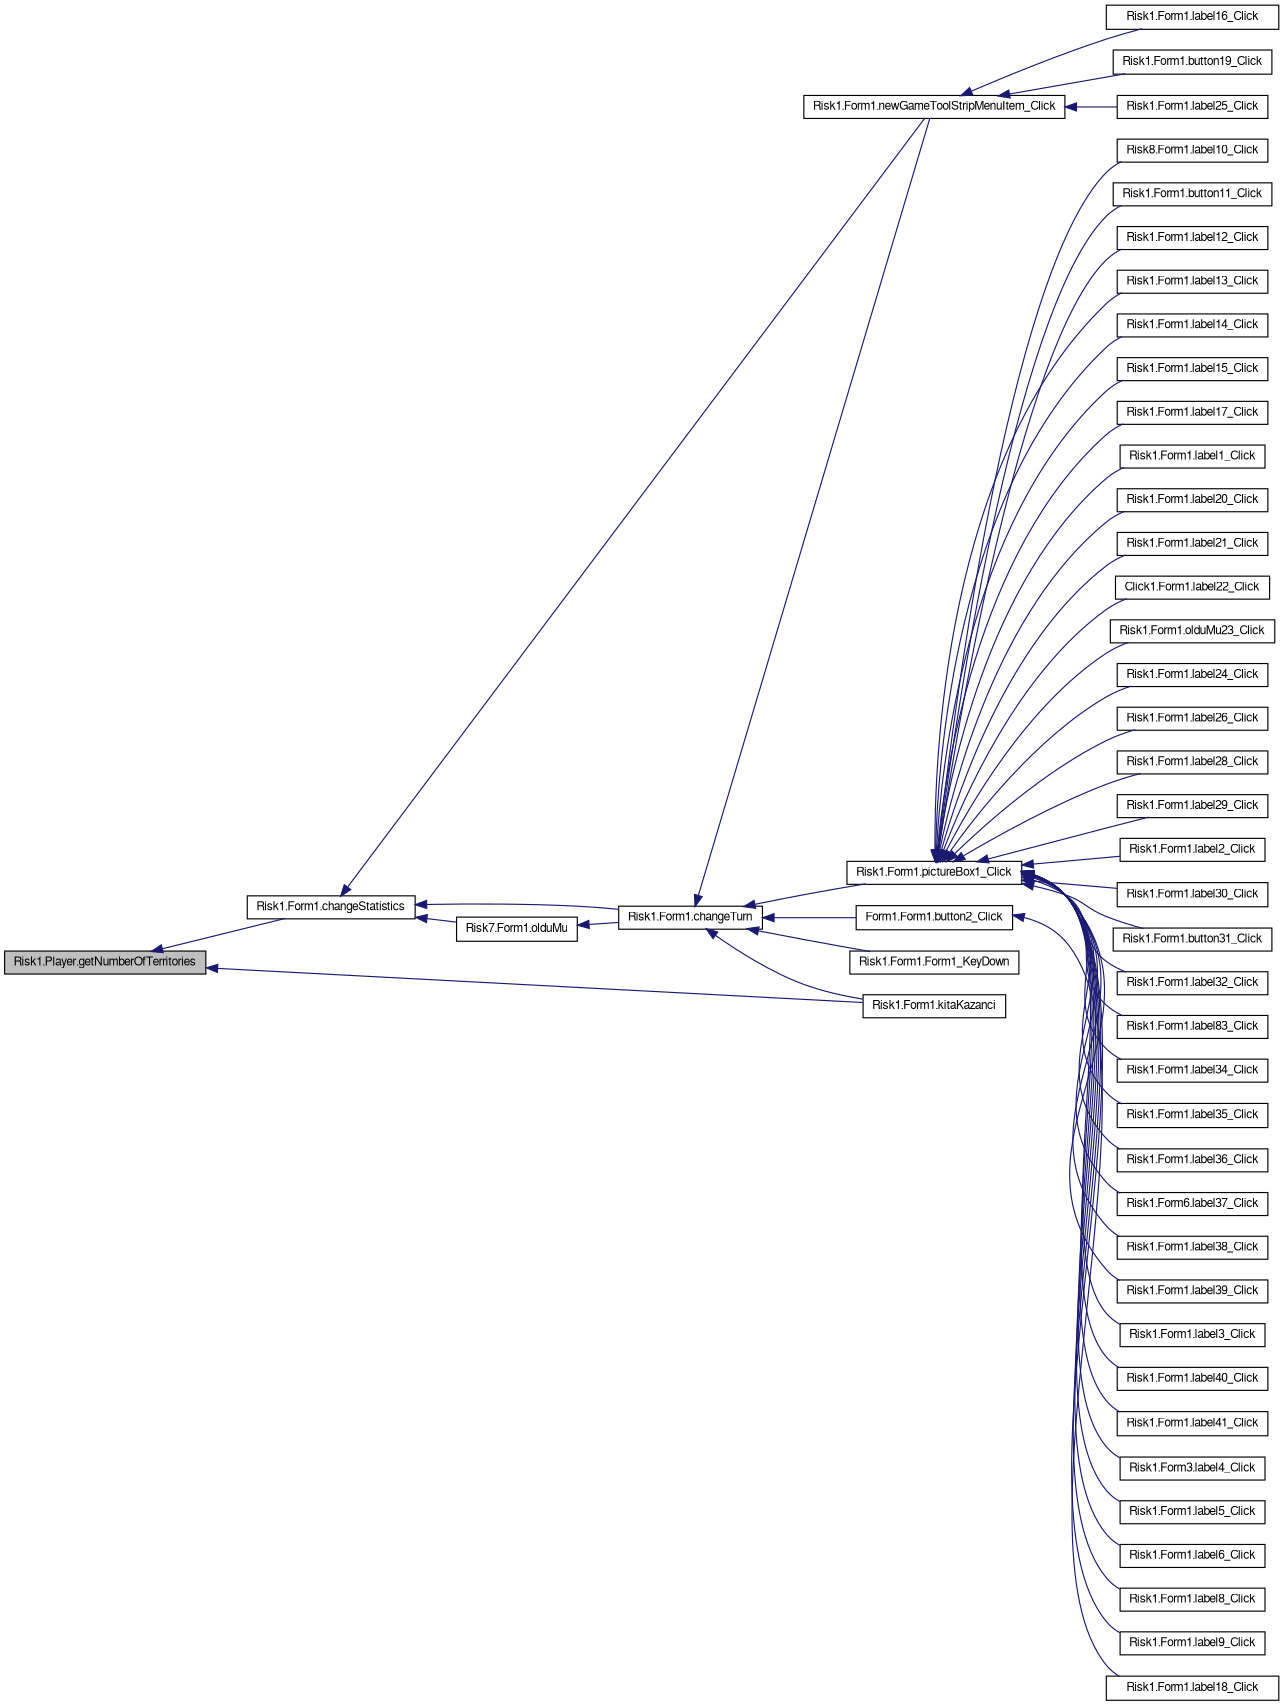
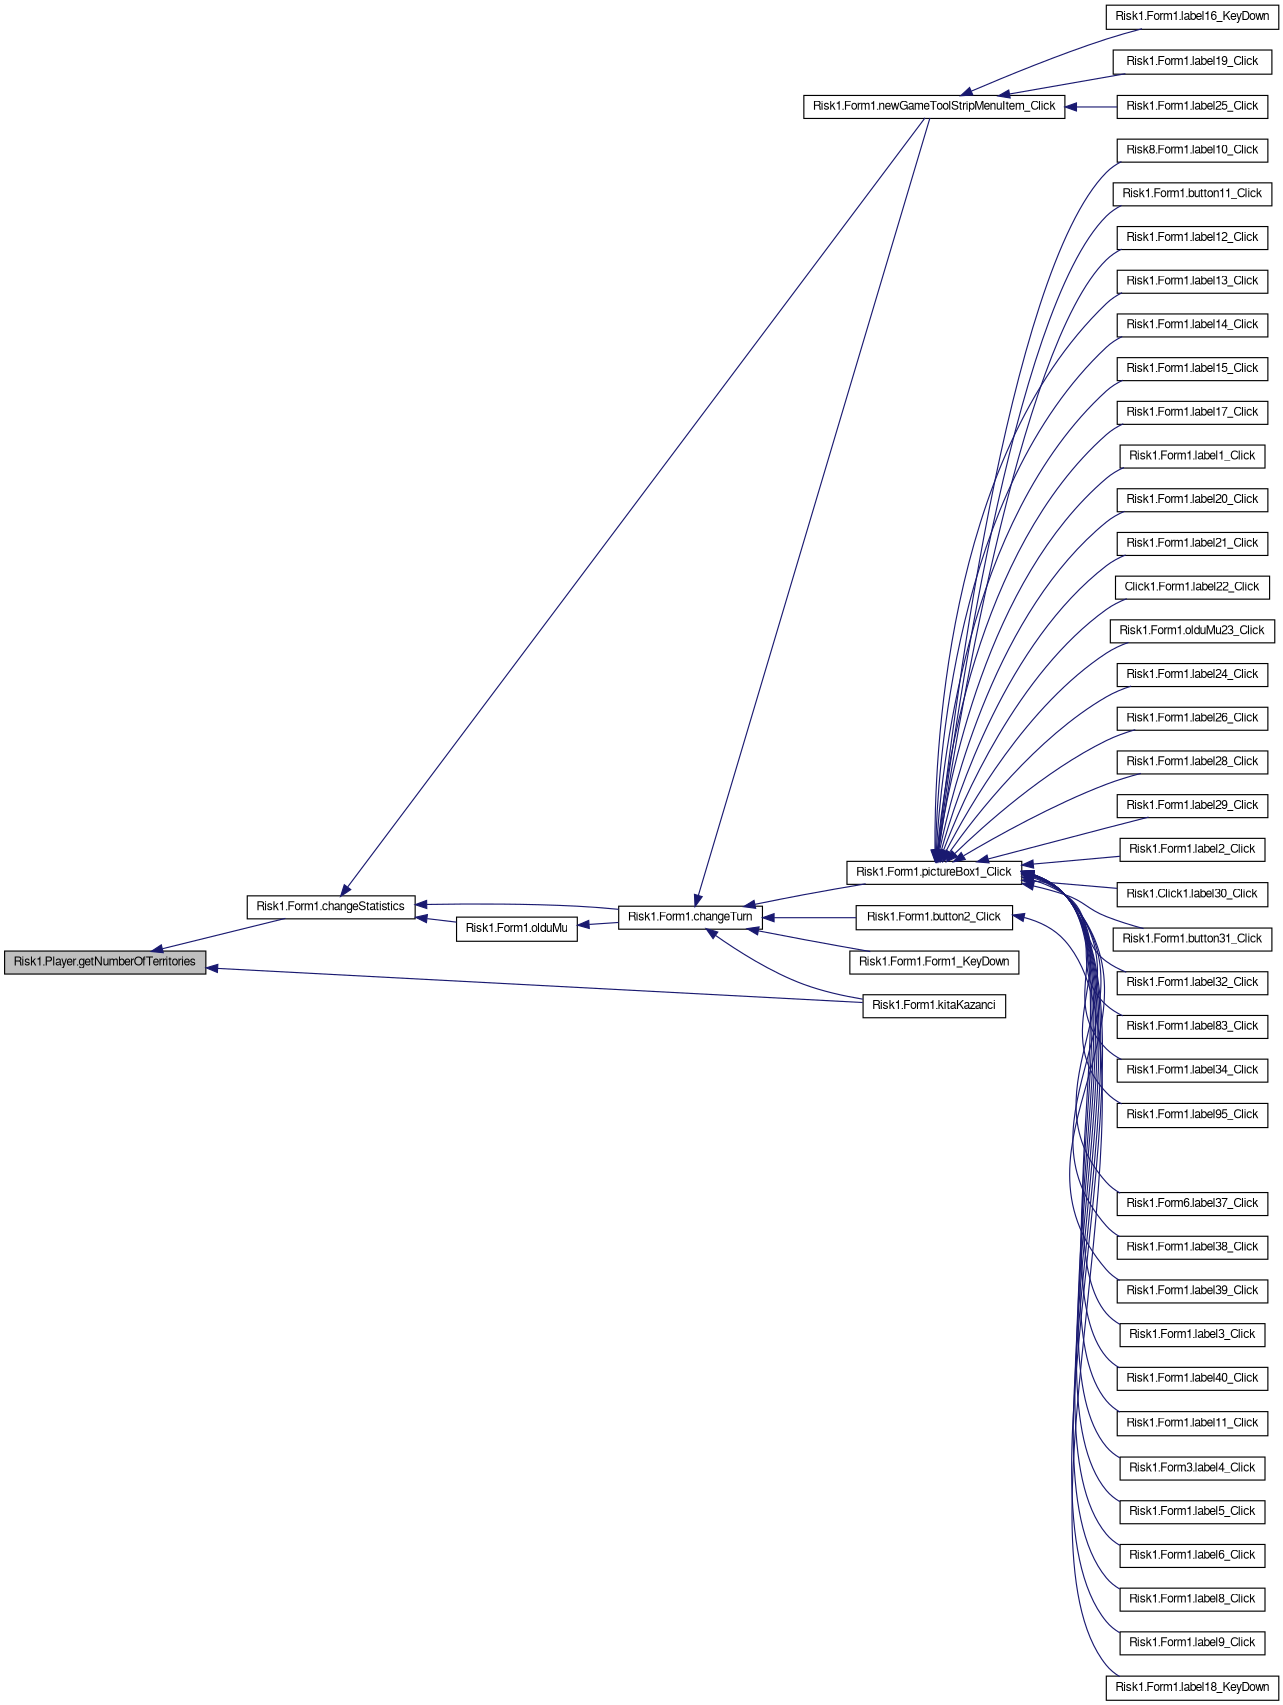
  digraph {
    rankdir=LR
    node [color=black fontname=FreeSans fontsize=10 shape=record]
    edge [color=midnightblue dir=back fontname=FreeSans fontsize=10 labelfontname=FreeSans labelfontsize=10 style=solid]
    n1 [fillcolor=grey75 fontcolor=black height=0.2 label="Risk1.Player.getNumberOfTerritories" style=filled width=0.4]
    n2 [height=0.2 label="Risk1.Form1.changeStatistics" width=0.4]
    n3 [height=0.2 label="Risk1.Form1.kitaKazanci" width=0.4]
    n4 [height=0.2 label="Risk1.Form1.changeTurn" width=0.4]
    n5 [height=0.2 label="Risk1.Form1.newGameToolStripMenuItem_Click" width=0.4]
-   n6 [height=0.2 label="Risk7.Form1.olduMu" width=0.4]
+   n6 [height=0.2 label="Risk1.Form1.olduMu" width=0.4]
    n7 [height=0.2 label="Risk1.Form1.pictureBox1_Click" width=0.4]
-   n8 [height=0.2 label="Form1.Form1.button2_Click" width=0.4]
+   n8 [height=0.2 label="Risk1.Form1.button2_Click" width=0.4]
    n9 [height=0.2 label="Risk1.Form1.Form1_KeyDown" width=0.4]
-   n10 [height=0.2 label="Risk1.Form1.label16_Click" width=0.4]
-   n11 [height=0.2 label="Risk1.Form1.button19_Click" width=0.4]
+   n10 [height=0.2 label="Risk1.Form1.label16_KeyDown" width=0.4]
+   n11 [height=0.2 label="Risk1.Form1.label19_Click" width=0.4]
    n12 [height=0.2 label="Risk1.Form1.label25_Click" width=0.4]
    n13 [height=0.2 label="Risk8.Form1.label10_Click" width=0.4]
    n14 [height=0.2 label="Risk1.Form1.button11_Click" width=0.4]
    n15 [height=0.2 label="Risk1.Form1.label12_Click" width=0.4]
    n16 [height=0.2 label="Risk1.Form1.label13_Click" width=0.4]
    n17 [height=0.2 label="Risk1.Form1.label14_Click" width=0.4]
    n18 [height=0.2 label="Risk1.Form1.label15_Click" width=0.4]
    n19 [height=0.2 label="Risk1.Form1.label17_Click" width=0.4]
    n20 [height=0.2 label="Risk1.Form1.label1_Click" width=0.4]
    n21 [height=0.2 label="Risk1.Form1.label20_Click" width=0.4]
    n22 [height=0.2 label="Risk1.Form1.label21_Click" width=0.4]
    n23 [height=0.2 label="Click1.Form1.label22_Click" width=0.4]
    n24 [height=0.2 label="Risk1.Form1.olduMu23_Click" width=0.4]
    n25 [height=0.2 label="Risk1.Form1.label24_Click" width=0.4]
    n26 [height=0.2 label="Risk1.Form1.label26_Click" width=0.4]
    n27 [height=0.2 label="Risk1.Form1.label28_Click" width=0.4]
    n28 [height=0.2 label="Risk1.Form1.label29_Click" width=0.4]
    n29 [height=0.2 label="Risk1.Form1.label2_Click" width=0.4]
-   n30 [height=0.2 label="Risk1.Form1.label30_Click" width=0.4]
+   n30 [height=0.2 label="Risk1.Click1.label30_Click" width=0.4]
    n31 [height=0.2 label="Risk1.Form1.button31_Click" width=0.4]
    n32 [height=0.2 label="Risk1.Form1.label32_Click" width=0.4]
    n33 [height=0.2 label="Risk1.Form1.label83_Click" width=0.4]
    n34 [height=0.2 label="Risk1.Form1.label34_Click" width=0.4]
-   n35 [height=0.2 label="Risk1.Form1.label35_Click" width=0.4]
-   n36 [height=0.2 label="Risk1.Form1.label36_Click" width=0.4]
+   n35 [height=0.2 label="Risk1.Form1.label95_Click" width=0.4]
    n37 [height=0.2 label="Risk1.Form6.label37_Click" width=0.4]
    n38 [height=0.2 label="Risk1.Form1.label38_Click" width=0.4]
    n39 [height=0.2 label="Risk1.Form1.label39_Click" width=0.4]
    n40 [height=0.2 label="Risk1.Form1.label3_Click" width=0.4]
    n41 [height=0.2 label="Risk1.Form1.label40_Click" width=0.4]
-   n42 [height=0.2 label="Risk1.Form1.label41_Click" width=0.4]
+   n42 [height=0.2 label="Risk1.Form1.label11_Click" width=0.4]
    n43 [height=0.2 label="Risk1.Form3.label4_Click" width=0.4]
    n44 [height=0.2 label="Risk1.Form1.label5_Click" width=0.4]
    n45 [height=0.2 label="Risk1.Form1.label6_Click" width=0.4]
    n46 [height=0.2 label="Risk1.Form1.label8_Click" width=0.4]
    n47 [height=0.2 label="Risk1.Form1.label9_Click" width=0.4]
-   n48 [height=0.2 label="Risk1.Form1.label18_Click" width=0.4]
+   n48 [height=0.2 label="Risk1.Form1.label18_KeyDown" width=0.4]
    n1 -> n2
    n1 -> n3
    n2 -> n4
    n2 -> n5
    n2 -> n6
    n4 -> n3
    n4 -> n5
    n4 -> n7
    n4 -> n8
    n4 -> n9
    n5 -> n10
    n5 -> n11
    n5 -> n12
    n6 -> n4
    n7 -> n13
    n7 -> n14
    n7 -> n15
    n7 -> n16
    n7 -> n17
    n7 -> n18
    n7 -> n19
    n7 -> n20
    n7 -> n21
    n7 -> n22
    n7 -> n23
    n7 -> n24
    n7 -> n25
    n7 -> n26
    n7 -> n27
    n7 -> n28
    n7 -> n29
    n7 -> n30
    n7 -> n31
    n7 -> n32
    n7 -> n33
    n7 -> n34
    n7 -> n35
-   n7 -> n36
    n7 -> n37
    n7 -> n38
    n7 -> n39
    n7 -> n40
    n7 -> n41
    n7 -> n42
    n7 -> n43
    n7 -> n44
    n7 -> n45
    n7 -> n46
    n7 -> n47
    n8 -> n48
  }
